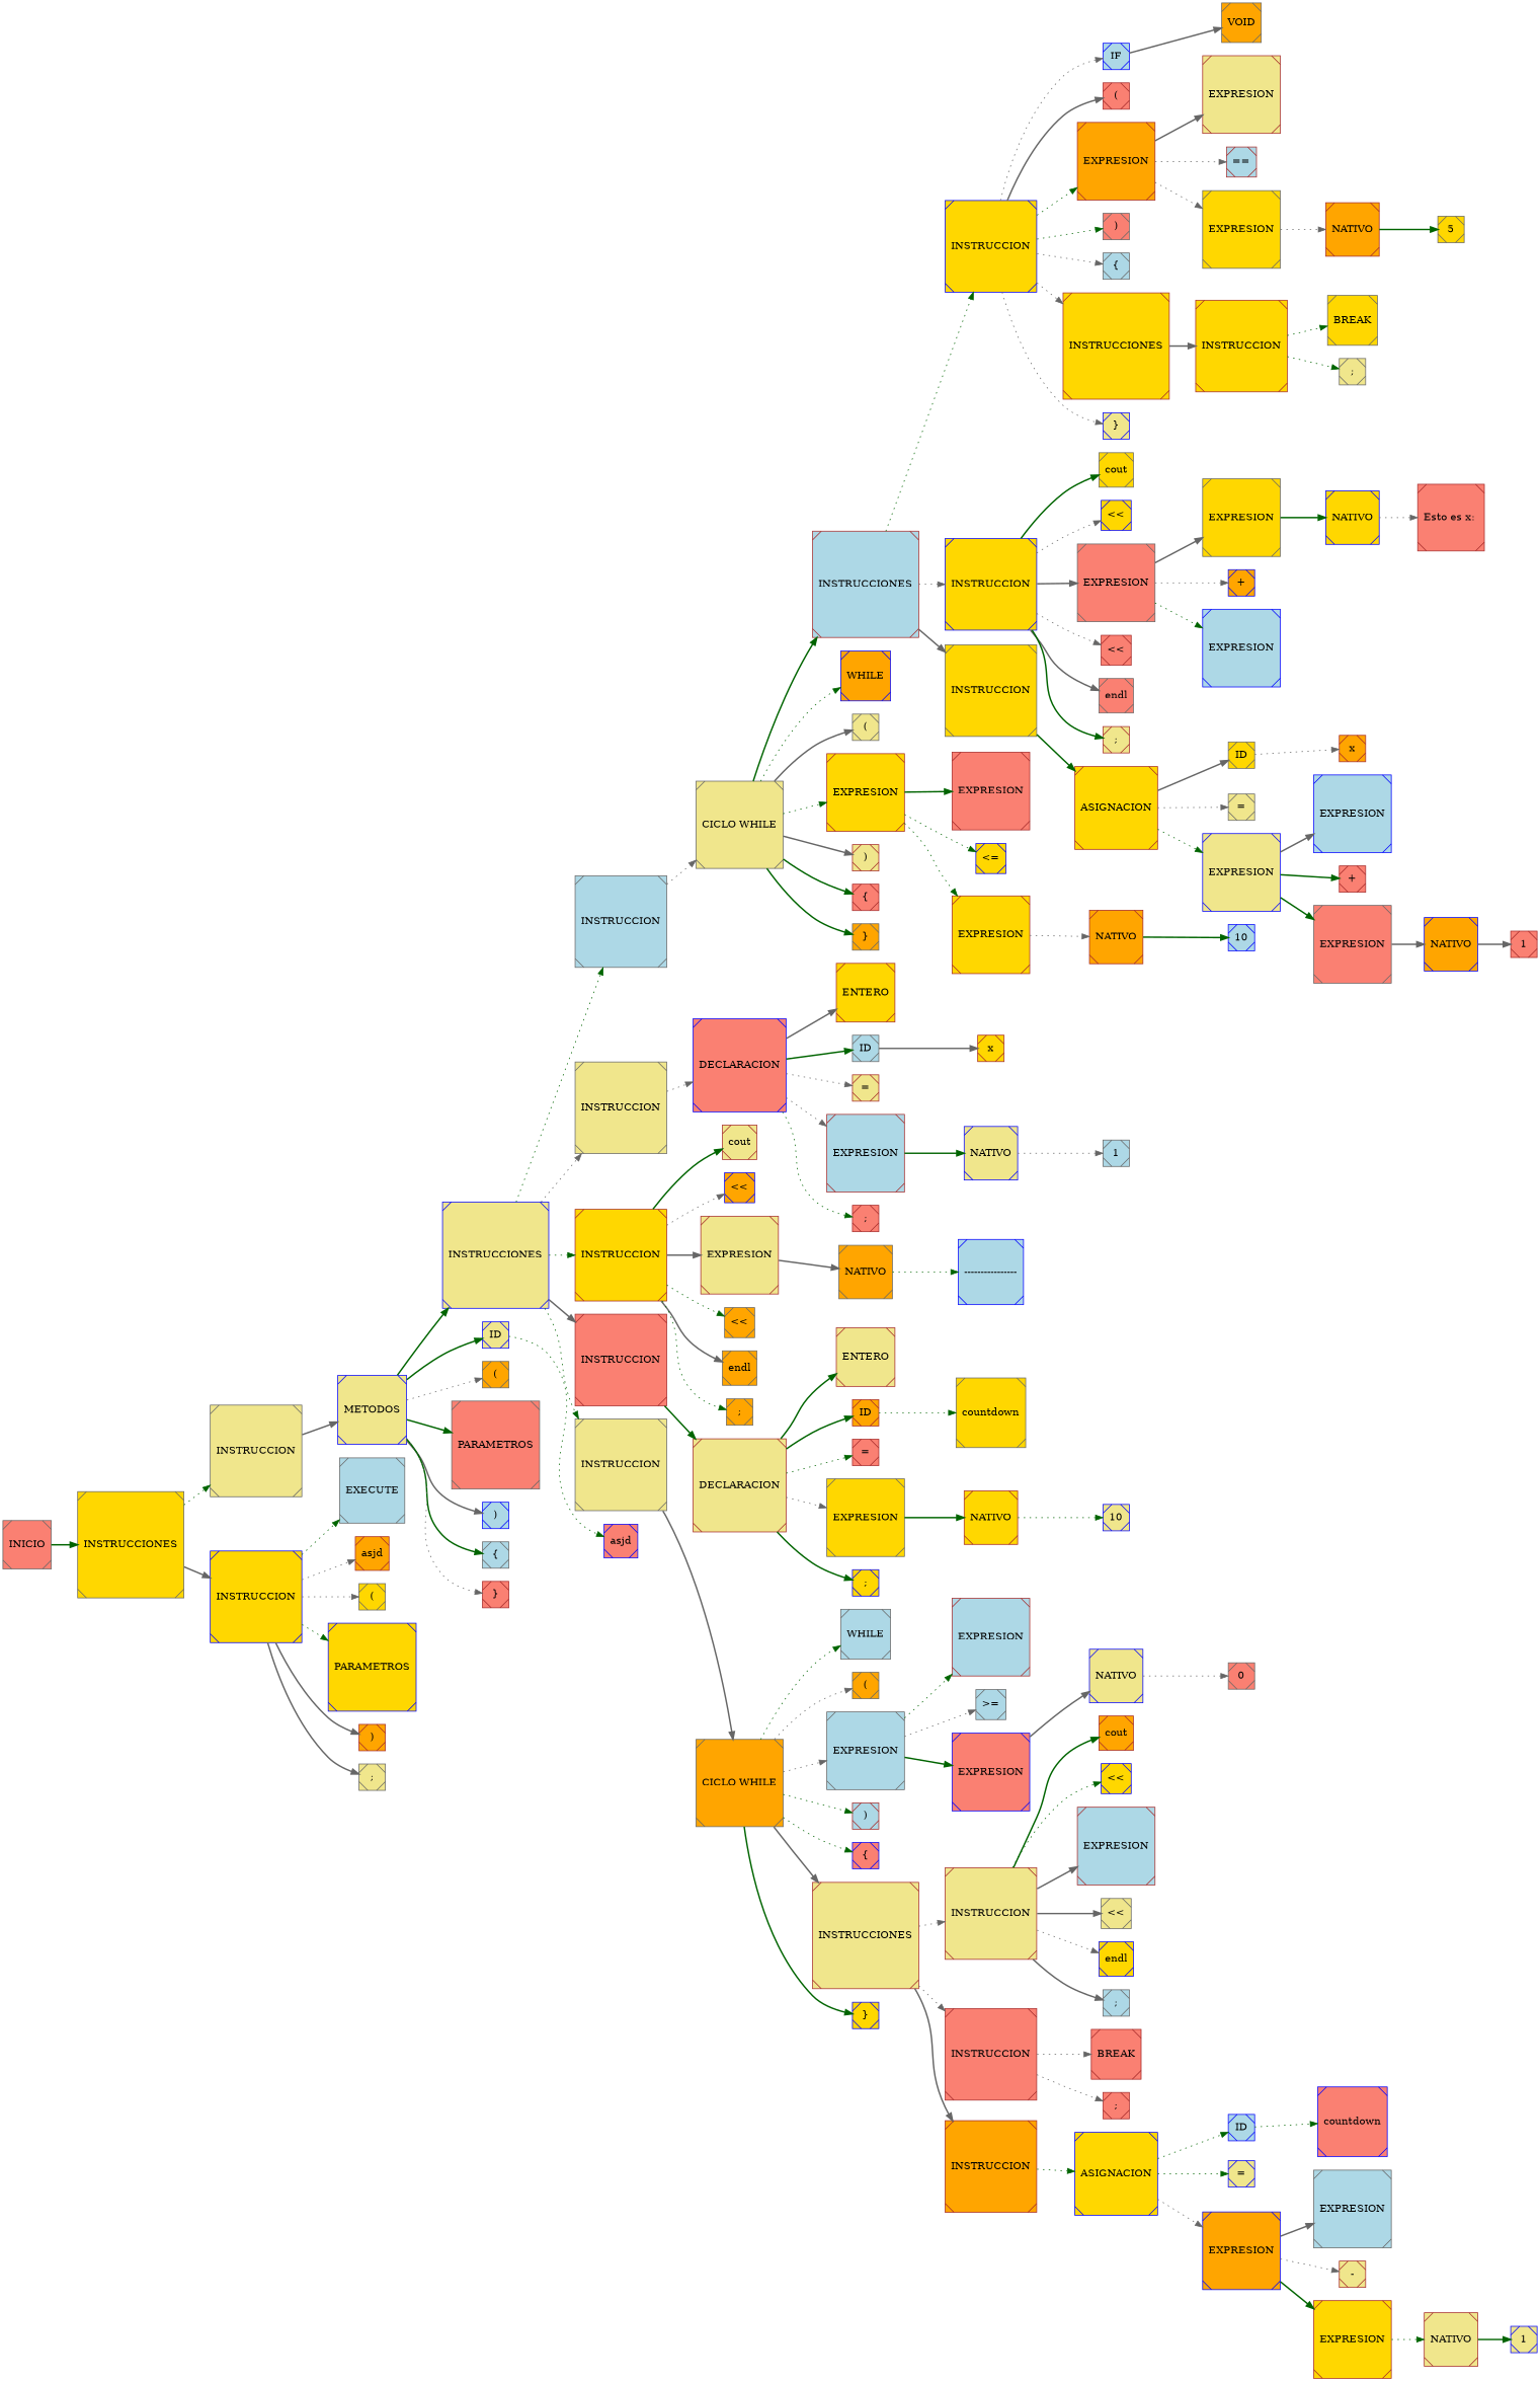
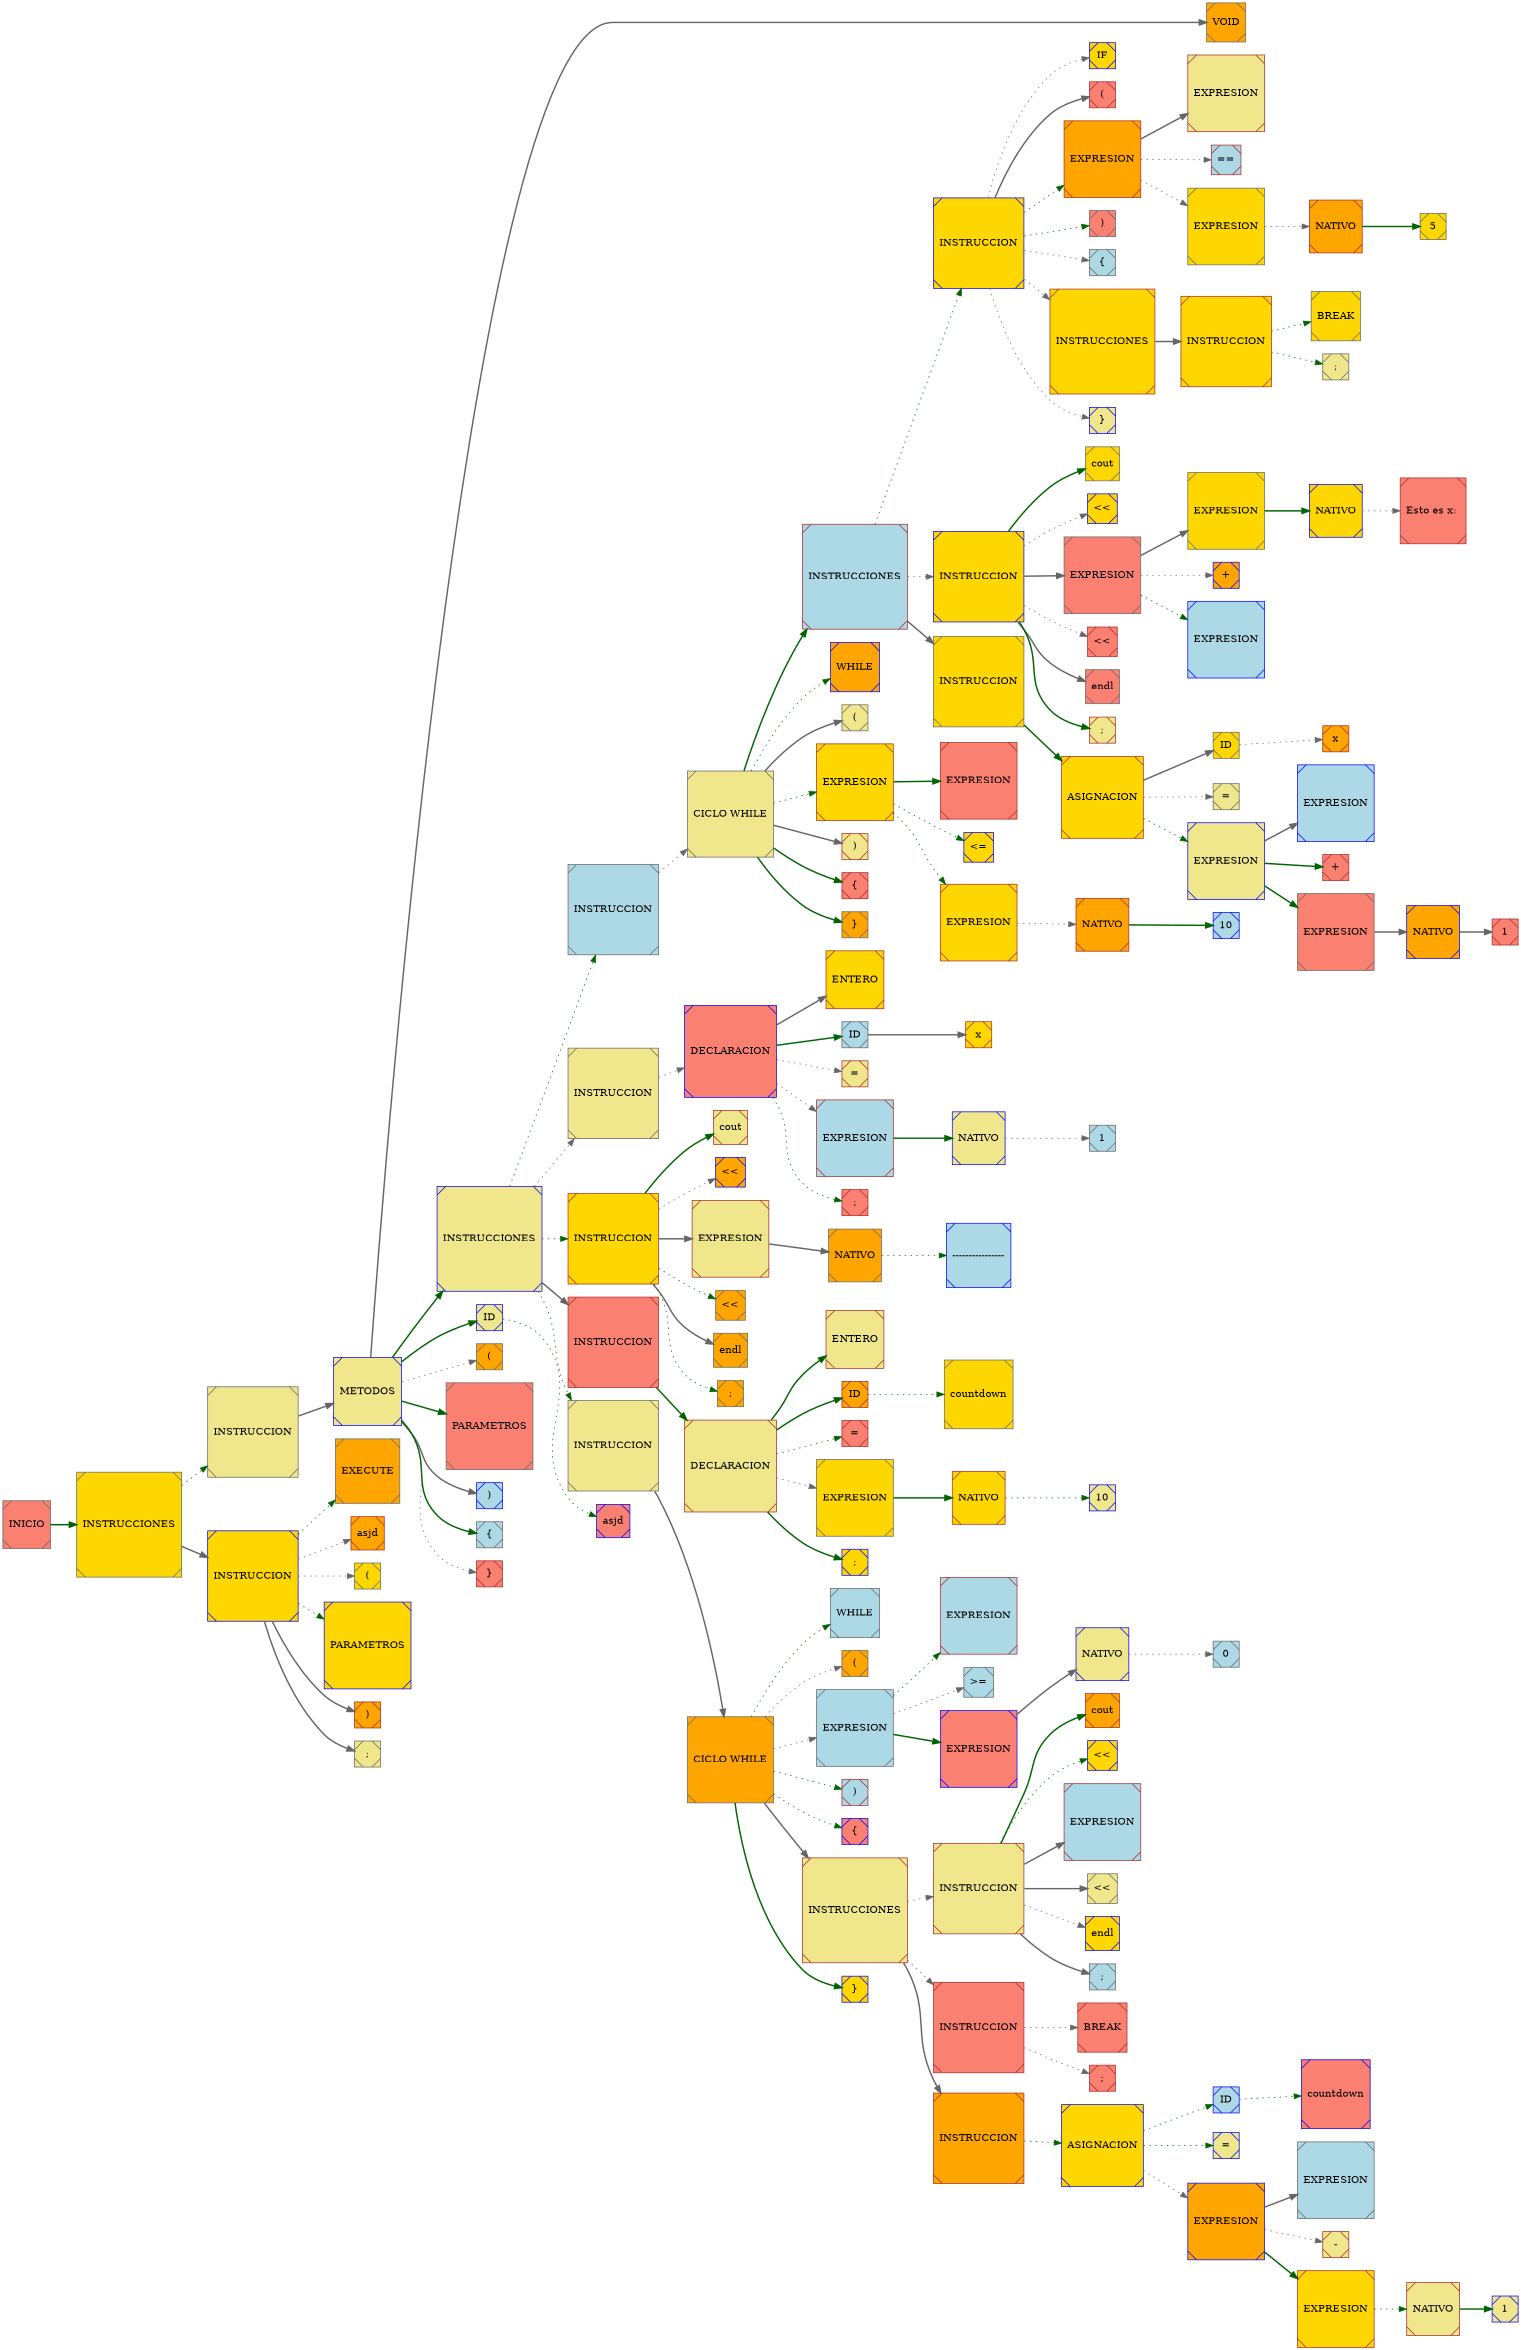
  digraph {
    rankdir=LR
    node [color=brown fillcolor=gold shape=Msquare style=filled]
    edge [color=gray40 style=dotted]
    n1 [color=gray40 fillcolor=salmon label=INICIO]
    n2 [color=gray40 label=INSTRUCCIONES]
    n3 [color=gray40 fillcolor=khaki label=INSTRUCCION]
    n4 [color=blue label=INSTRUCCION]
    n5 [color=blue fillcolor=khaki label=METODOS]
-   n6 [color=gray40 fillcolor=lightblue label=EXECUTE]
+   n6 [color=gray40 fillcolor=orange label=EXECUTE]
    n7 [fillcolor=orange label=asjd]
    n8 [color=gray40 label="("]
    n9 [color=blue label=PARAMETROS]
    n10 [fillcolor=orange label=")"]
    n11 [color=gray40 fillcolor=khaki label=";"]
    n12 [color=gray40 fillcolor=orange label=VOID]
    n13 [color=blue fillcolor=khaki label=ID]
    n14 [color=gray40 fillcolor=orange label="("]
    n15 [color=gray40 fillcolor=salmon label=PARAMETROS]
    n16 [color=blue fillcolor=lightblue label=")"]
    n17 [color=gray40 fillcolor=lightblue label="{"]
    n18 [color=blue fillcolor=khaki label=INSTRUCCIONES]
    n19 [fillcolor=salmon label="}"]
    n20 [color=blue fillcolor=salmon label=asjd]
    n21 [color=gray40 fillcolor=khaki label=INSTRUCCION]
    n22 [color=gray40 fillcolor=lightblue label=INSTRUCCION]
    n23 [label=INSTRUCCION]
    n24 [fillcolor=salmon label=INSTRUCCION]
    n25 [color=gray40 fillcolor=khaki label=INSTRUCCION]
    n26 [color=blue fillcolor=salmon label=DECLARACION]
    n27 [color=gray40 fillcolor=khaki label="CICLO WHILE"]
    n28 [fillcolor=khaki label=cout]
    n29 [color=blue fillcolor=orange label="<<"]
    n30 [fillcolor=khaki label=EXPRESION]
    n31 [color=gray40 fillcolor=orange label="<<"]
    n32 [color=gray40 fillcolor=orange label=endl]
    n33 [color=gray40 fillcolor=orange label=";"]
    n34 [fillcolor=khaki label=DECLARACION]
    n35 [color=gray40 fillcolor=orange label="CICLO WHILE"]
    n36 [label=ENTERO]
    n37 [color=gray40 fillcolor=lightblue label=ID]
    n38 [fillcolor=khaki label="="]
    n39 [fillcolor=lightblue label=EXPRESION]
    n40 [fillcolor=salmon label=";"]
    n41 [color=blue fillcolor=orange label=WHILE]
    n42 [color=gray40 fillcolor=khaki label="("]
    n43 [label=EXPRESION]
    n44 [fillcolor=khaki label=")"]
    n45 [fillcolor=salmon label="{"]
    n46 [fillcolor=lightblue label=INSTRUCCIONES]
    n47 [color=gray40 fillcolor=orange label="}"]
    n48 [color=gray40 fillcolor=orange label=NATIVO]
    n49 [fillcolor=khaki label=ENTERO]
    n50 [fillcolor=orange label=ID]
    n51 [fillcolor=salmon label="="]
    n52 [color=gray40 label=EXPRESION]
    n53 [color=blue label=";"]
    n54 [color=gray40 fillcolor=lightblue label=WHILE]
    n55 [color=gray40 fillcolor=orange label="("]
    n56 [color=gray40 fillcolor=lightblue label=EXPRESION]
    n57 [fillcolor=lightblue label=")"]
    n58 [color=blue fillcolor=salmon label="{"]
    n59 [fillcolor=khaki label=INSTRUCCIONES]
    n60 [color=blue label="}"]
    n61 [label=x]
    n62 [color=blue fillcolor=khaki label=NATIVO]
    n63 [color=gray40 fillcolor=lightblue label=1]
    n64 [fillcolor=salmon label=EXPRESION]
    n65 [color=blue label="<="]
    n66 [label=EXPRESION]
    n67 [color=blue label=INSTRUCCION]
    n68 [color=blue label=INSTRUCCION]
    n69 [color=gray40 label=INSTRUCCION]
    n70 [fillcolor=orange label=NATIVO]
    n71 [color=gray40 label=cout]
    n72 [color=blue label="<<"]
    n73 [color=gray40 fillcolor=salmon label=EXPRESION]
    n74 [fillcolor=salmon label="<<"]
    n75 [color=gray40 fillcolor=salmon label=endl]
    n76 [fillcolor=khaki label=";"]
-   n77 [color=blue fillcolor=lightblue label=IF]
+   n77 [color=blue label=IF]
    n78 [fillcolor=salmon label="("]
    n79 [fillcolor=orange label=EXPRESION]
    n80 [color=gray40 fillcolor=salmon label=")"]
    n81 [color=gray40 fillcolor=lightblue label="{"]
    n82 [label=INSTRUCCIONES]
    n83 [color=blue fillcolor=khaki label="}"]
    n84 [label=ASIGNACION]
    n85 [color=gray40 label=EXPRESION]
    n86 [color=blue fillcolor=orange label="+"]
    n87 [color=blue fillcolor=lightblue label=EXPRESION]
    n88 [fillcolor=khaki label=EXPRESION]
    n89 [fillcolor=lightblue label="=="]
    n90 [color=gray40 label=EXPRESION]
    n91 [label=INSTRUCCION]
    n92 [color=gray40 label=ID]
    n93 [color=gray40 fillcolor=khaki label="="]
    n94 [color=blue fillcolor=khaki label=EXPRESION]
    n95 [color=blue label=NATIVO]
    n96 [fillcolor=salmon label="Esto es x: "]
    n97 [fillcolor=orange label=NATIVO]
    n98 [color=gray40 label=BREAK]
    n99 [color=gray40 fillcolor=khaki label=";"]
    n100 [color=gray40 label=5]
    n101 [fillcolor=orange label=x]
    n102 [color=blue fillcolor=lightblue label=EXPRESION]
    n103 [fillcolor=salmon label="+"]
    n104 [color=gray40 fillcolor=salmon label=EXPRESION]
    n105 [color=blue fillcolor=orange label=NATIVO]
    n106 [fillcolor=salmon label=1]
    n107 [color=blue fillcolor=lightblue label=10]
    n108 [color=blue fillcolor=lightblue label="----------------"]
    n109 [color=gray40 label=countdown]
    n110 [label=NATIVO]
    n111 [color=blue fillcolor=khaki label=10]
    n112 [fillcolor=lightblue label=EXPRESION]
    n113 [color=gray40 fillcolor=lightblue label=">="]
    n114 [color=blue fillcolor=salmon label=EXPRESION]
    n115 [fillcolor=khaki label=INSTRUCCION]
    n116 [fillcolor=salmon label=INSTRUCCION]
    n117 [fillcolor=orange label=INSTRUCCION]
    n118 [color=blue fillcolor=khaki label=NATIVO]
    n119 [fillcolor=orange label=cout]
    n120 [color=blue label="<<"]
    n121 [fillcolor=lightblue label=EXPRESION]
    n122 [color=gray40 fillcolor=khaki label="<<"]
    n123 [color=blue label=endl]
    n124 [color=gray40 fillcolor=lightblue label=";"]
    n125 [fillcolor=salmon label=BREAK]
    n126 [fillcolor=salmon label=";"]
    n127 [color=blue label=ASIGNACION]
    n128 [color=blue fillcolor=lightblue label=ID]
    n129 [color=blue fillcolor=khaki label="="]
    n130 [color=blue fillcolor=orange label=EXPRESION]
    n131 [color=blue fillcolor=salmon label=countdown]
    n132 [color=gray40 fillcolor=lightblue label=EXPRESION]
    n133 [fillcolor=khaki label="-"]
    n134 [label=EXPRESION]
    n135 [fillcolor=khaki label=NATIVO]
    n136 [color=blue fillcolor=khaki label=1]
-   n137 [color=gray40 fillcolor=salmon label=0]
+   n137 [color=gray40 fillcolor=lightblue label=0]
    n1 -> n2 [color=darkgreen style=bold]
    n2 -> n3 [color=darkgreen]
    n2 -> n4 [style=bold]
    n3 -> n5 [style=bold]
    n4 -> n6 [color=darkgreen]
    n4 -> n7
    n4 -> n8
    n4 -> n9 [color=darkgreen]
    n4 -> n10 [style=bold]
    n4 -> n11 [style=bold]
-   n77 -> n12 [style=bold]
+   n5 -> n12 [style=bold]
    n5 -> n13 [color=darkgreen style=bold]
    n5 -> n14
    n5 -> n15 [color=darkgreen style=bold]
    n5 -> n16 [style=bold]
    n5 -> n17 [color=darkgreen style=bold]
    n5 -> n18 [color=darkgreen style=bold]
    n5 -> n19
    n13 -> n20 [color=darkgreen]
    n18 -> n21
    n18 -> n22 [color=darkgreen]
    n18 -> n23 [color=darkgreen]
    n18 -> n24 [style=bold]
    n18 -> n25 [color=darkgreen]
    n21 -> n26
    n22 -> n27
    n23 -> n28 [color=darkgreen style=bold]
    n23 -> n29
    n23 -> n30 [style=bold]
    n23 -> n31 [color=darkgreen]
    n23 -> n32 [style=bold]
    n23 -> n33 [color=darkgreen]
    n24 -> n34 [color=darkgreen style=bold]
    n25 -> n35 [style=bold]
    n26 -> n36 [style=bold]
    n26 -> n37 [color=darkgreen style=bold]
    n26 -> n38
    n26 -> n39
    n26 -> n40 [color=darkgreen]
    n27 -> n41 [color=darkgreen]
    n27 -> n42 [style=bold]
    n27 -> n43 [color=darkgreen]
    n27 -> n44 [style=bold]
    n27 -> n45 [color=darkgreen style=bold]
    n27 -> n46 [color=darkgreen style=bold]
    n27 -> n47 [color=darkgreen style=bold]
    n30 -> n48 [style=bold]
    n34 -> n49 [color=darkgreen style=bold]
    n34 -> n50 [color=darkgreen style=bold]
    n34 -> n51 [color=darkgreen]
    n34 -> n52
    n34 -> n53 [color=darkgreen style=bold]
    n35 -> n54 [color=darkgreen]
    n35 -> n55
    n35 -> n56
    n35 -> n57 [color=darkgreen]
    n35 -> n58 [color=darkgreen]
    n35 -> n59 [style=bold]
    n35 -> n60 [color=darkgreen style=bold]
    n37 -> n61 [style=bold]
    n39 -> n62 [color=darkgreen style=bold]
    n43 -> n64 [color=darkgreen style=bold]
    n43 -> n65 [color=darkgreen]
    n43 -> n66 [color=darkgreen]
    n46 -> n67
    n46 -> n68 [color=darkgreen]
    n46 -> n69 [style=bold]
    n48 -> n108 [color=darkgreen]
    n50 -> n109 [color=darkgreen]
    n52 -> n110 [color=darkgreen style=bold]
    n56 -> n112 [color=darkgreen]
    n56 -> n113
    n56 -> n114 [color=darkgreen style=bold]
    n59 -> n115
    n59 -> n116
    n59 -> n117 [style=bold]
    n62 -> n63
    n66 -> n70
    n67 -> n71 [color=darkgreen style=bold]
    n67 -> n72
    n67 -> n73 [style=bold]
    n67 -> n74
    n67 -> n75 [style=bold]
    n67 -> n76 [color=darkgreen style=bold]
    n68 -> n77
    n68 -> n78 [style=bold]
    n68 -> n79 [color=darkgreen]
    n68 -> n80 [color=darkgreen]
    n68 -> n81
    n68 -> n82
    n68 -> n83
    n69 -> n84 [color=darkgreen style=bold]
    n70 -> n107 [color=darkgreen style=bold]
    n73 -> n85 [style=bold]
    n73 -> n86
    n73 -> n87 [color=darkgreen]
    n79 -> n88 [style=bold]
    n79 -> n89
    n79 -> n90
    n82 -> n91 [style=bold]
    n84 -> n92 [style=bold]
    n84 -> n93
    n84 -> n94 [color=darkgreen]
    n85 -> n95 [color=darkgreen style=bold]
    n90 -> n97
    n91 -> n98 [color=darkgreen]
    n91 -> n99 [color=darkgreen]
    n92 -> n101
    n94 -> n102 [style=bold]
    n94 -> n103 [color=darkgreen style=bold]
    n94 -> n104 [color=darkgreen style=bold]
    n95 -> n96
    n97 -> n100 [color=darkgreen style=bold]
    n104 -> n105 [style=bold]
    n105 -> n106 [style=bold]
    n110 -> n111 [color=darkgreen]
    n114 -> n118 [style=bold]
    n115 -> n119 [color=darkgreen style=bold]
    n115 -> n120 [color=darkgreen]
    n115 -> n121 [style=bold]
    n115 -> n122 [style=bold]
    n115 -> n123
    n115 -> n124 [style=bold]
    n116 -> n125
    n116 -> n126
    n117 -> n127 [color=darkgreen]
    n118 -> n137
    n127 -> n128 [color=darkgreen]
    n127 -> n129 [color=darkgreen]
    n127 -> n130
    n128 -> n131 [color=darkgreen]
    n130 -> n132 [style=bold]
    n130 -> n133
    n130 -> n134 [color=darkgreen style=bold]
    n134 -> n135 [color=darkgreen]
    n135 -> n136 [color=darkgreen style=bold]
  }
